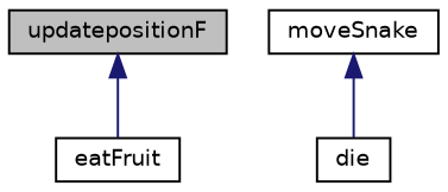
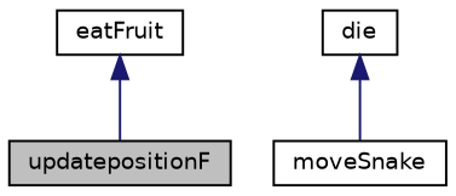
  digraph {
    rankdir=TB
    node [color=black fillcolor=white fontname=Helvetica fontsize=10 shape=record style=filled]
    edge [color=midnightblue dir=back fontname=Helvetica fontsize=10 labelfontname=Helvetica labelfontsize=10 style=solid]
    n1 [fillcolor=grey75 fontcolor=black height=0.2 label=updatepositionF width=0.4]
    n2 [height=0.2 label=eatFruit width=0.4]
    n3 [height=0.2 label=die width=0.4]
    n4 [height=0.2 label=moveSnake width=0.4]
-   n1 -> n2
-   n4 -> n3
+   n2 -> n1
+   n3 -> n4
  }
